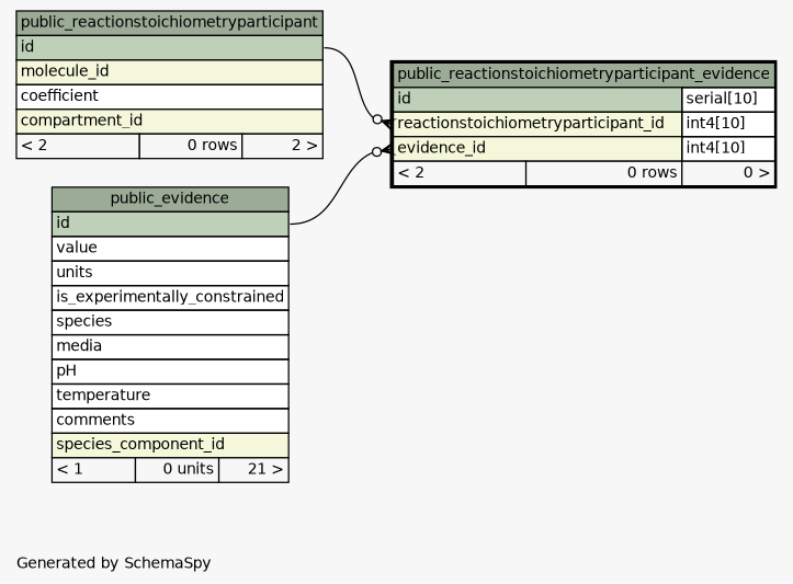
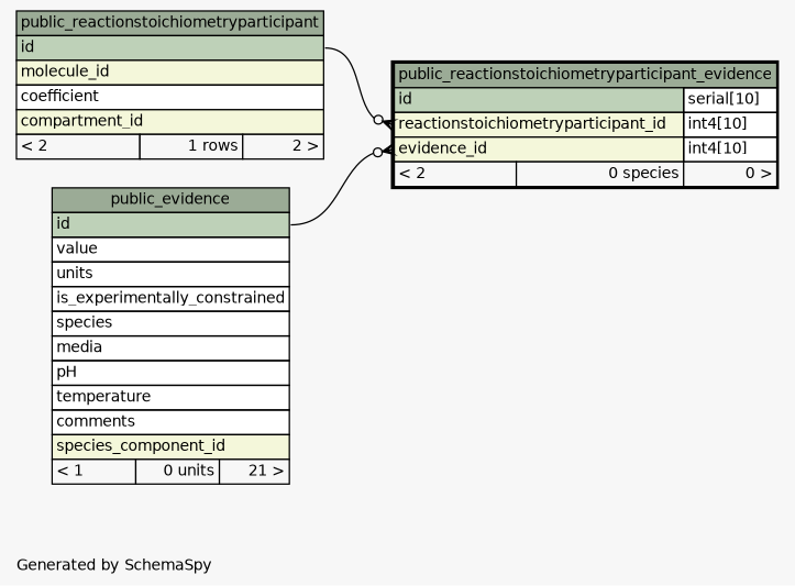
  digraph {
    bgcolor="#f7f7f7"
    fontname=Helvetica
    fontsize=11
    label="\nGenerated by SchemaSpy"
    labeljust=l
    nodesep=0.18
    rankdir=RL
    ranksep=0.46
    node [fontname=Helvetica fontsize=11 shape=plaintext]
    edge [arrowhead=none arrowsize=0.8 arrowtail=crowodot dir=back headport="id:e"]
-   n1 [label=<     <TABLE BORDER="2" CELLBORDER="1" CELLSPACING="0" BGCOLOR="#ffffff">       <TR><TD COLSPAN="3" BGCOLOR="#9bab96" ALIGN="CENTER">public_reactionstoichiometryparticipant_evidence</TD></TR>       <TR><TD PORT="id" COLSPAN="2" BGCOLOR="#bed1b8" ALIGN="LEFT">id</TD><TD PORT="id.type" ALIGN="LEFT">serial[10]</TD></TR>       <TR><TD PORT="reactionstoichiometryparticipant_id" COLSPAN="2" BGCOLOR="#f4f7da" ALIGN="LEFT">reactionstoichiometryparticipant_id</TD><TD PORT="reactionstoichiometryparticipant_id.type" ALIGN="LEFT">int4[10]</TD></TR>       <TR><TD PORT="evidence_id" COLSPAN="2" BGCOLOR="#f4f7da" ALIGN="LEFT">evidence_id</TD><TD PORT="evidence_id.type" ALIGN="LEFT">int4[10]</TD></TR>       <TR><TD ALIGN="LEFT" BGCOLOR="#f7f7f7">&lt; 2</TD><TD ALIGN="RIGHT" BGCOLOR="#f7f7f7">0 rows</TD><TD ALIGN="RIGHT" BGCOLOR="#f7f7f7">0 &gt;</TD></TR>     </TABLE>>]
+   n1 [label=<     <TABLE BORDER="2" CELLBORDER="1" CELLSPACING="0" BGCOLOR="#ffffff">       <TR><TD COLSPAN="3" BGCOLOR="#9bab96" ALIGN="CENTER">public_reactionstoichiometryparticipant_evidence</TD></TR>       <TR><TD PORT="id" COLSPAN="2" BGCOLOR="#bed1b8" ALIGN="LEFT">id</TD><TD PORT="id.type" ALIGN="LEFT">serial[10]</TD></TR>       <TR><TD PORT="reactionstoichiometryparticipant_id" COLSPAN="2" BGCOLOR="#f4f7da" ALIGN="LEFT">reactionstoichiometryparticipant_id</TD><TD PORT="reactionstoichiometryparticipant_id.type" ALIGN="LEFT">int4[10]</TD></TR>       <TR><TD PORT="evidence_id" COLSPAN="2" BGCOLOR="#f4f7da" ALIGN="LEFT">evidence_id</TD><TD PORT="evidence_id.type" ALIGN="LEFT">int4[10]</TD></TR>       <TR><TD ALIGN="LEFT" BGCOLOR="#f7f7f7">&lt; 2</TD><TD ALIGN="RIGHT" BGCOLOR="#f7f7f7">0 species</TD><TD ALIGN="RIGHT" BGCOLOR="#f7f7f7">0 &gt;</TD></TR>     </TABLE>>]
    n2 [label=<     <TABLE BORDER="0" CELLBORDER="1" CELLSPACING="0" BGCOLOR="#ffffff">       <TR><TD COLSPAN="3" BGCOLOR="#9bab96" ALIGN="CENTER">public_evidence</TD></TR>       <TR><TD PORT="id" COLSPAN="3" BGCOLOR="#bed1b8" ALIGN="LEFT">id</TD></TR>       <TR><TD PORT="value" COLSPAN="3" ALIGN="LEFT">value</TD></TR>       <TR><TD PORT="units" COLSPAN="3" ALIGN="LEFT">units</TD></TR>       <TR><TD PORT="is_experimentally_constrained" COLSPAN="3" ALIGN="LEFT">is_experimentally_constrained</TD></TR>       <TR><TD PORT="species" COLSPAN="3" ALIGN="LEFT">species</TD></TR>       <TR><TD PORT="media" COLSPAN="3" ALIGN="LEFT">media</TD></TR>       <TR><TD PORT="pH" COLSPAN="3" ALIGN="LEFT">pH</TD></TR>       <TR><TD PORT="temperature" COLSPAN="3" ALIGN="LEFT">temperature</TD></TR>       <TR><TD PORT="comments" COLSPAN="3" ALIGN="LEFT">comments</TD></TR>       <TR><TD PORT="species_component_id" COLSPAN="3" BGCOLOR="#f4f7da" ALIGN="LEFT">species_component_id</TD></TR>       <TR><TD ALIGN="LEFT" BGCOLOR="#f7f7f7">&lt; 1</TD><TD ALIGN="RIGHT" BGCOLOR="#f7f7f7">0 units</TD><TD ALIGN="RIGHT" BGCOLOR="#f7f7f7">21 &gt;</TD></TR>     </TABLE>>]
-   n3 [label=<     <TABLE BORDER="0" CELLBORDER="1" CELLSPACING="0" BGCOLOR="#ffffff">       <TR><TD COLSPAN="3" BGCOLOR="#9bab96" ALIGN="CENTER">public_reactionstoichiometryparticipant</TD></TR>       <TR><TD PORT="id" COLSPAN="3" BGCOLOR="#bed1b8" ALIGN="LEFT">id</TD></TR>       <TR><TD PORT="molecule_id" COLSPAN="3" BGCOLOR="#f4f7da" ALIGN="LEFT">molecule_id</TD></TR>       <TR><TD PORT="coefficient" COLSPAN="3" ALIGN="LEFT">coefficient</TD></TR>       <TR><TD PORT="compartment_id" COLSPAN="3" BGCOLOR="#f4f7da" ALIGN="LEFT">compartment_id</TD></TR>       <TR><TD ALIGN="LEFT" BGCOLOR="#f7f7f7">&lt; 2</TD><TD ALIGN="RIGHT" BGCOLOR="#f7f7f7">0 rows</TD><TD ALIGN="RIGHT" BGCOLOR="#f7f7f7">2 &gt;</TD></TR>     </TABLE>>]
+   n3 [label=<     <TABLE BORDER="0" CELLBORDER="1" CELLSPACING="0" BGCOLOR="#ffffff">       <TR><TD COLSPAN="3" BGCOLOR="#9bab96" ALIGN="CENTER">public_reactionstoichiometryparticipant</TD></TR>       <TR><TD PORT="id" COLSPAN="3" BGCOLOR="#bed1b8" ALIGN="LEFT">id</TD></TR>       <TR><TD PORT="molecule_id" COLSPAN="3" BGCOLOR="#f4f7da" ALIGN="LEFT">molecule_id</TD></TR>       <TR><TD PORT="coefficient" COLSPAN="3" ALIGN="LEFT">coefficient</TD></TR>       <TR><TD PORT="compartment_id" COLSPAN="3" BGCOLOR="#f4f7da" ALIGN="LEFT">compartment_id</TD></TR>       <TR><TD ALIGN="LEFT" BGCOLOR="#f7f7f7">&lt; 2</TD><TD ALIGN="RIGHT" BGCOLOR="#f7f7f7">1 rows</TD><TD ALIGN="RIGHT" BGCOLOR="#f7f7f7">2 &gt;</TD></TR>     </TABLE>>]
    n1 -> n2 [tailport="evidence_id:w"]
    n1 -> n3 [tailport="reactionstoichiometryparticipant_id:w"]
  }
